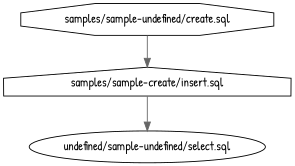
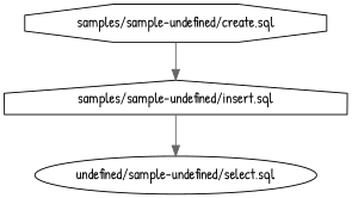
  digraph {
    fontname="Patrick Hand"
    node [fontname="Patrick Hand" type=query]
    edge [color=gray40 fontname="Patrick Hand"]
    n1 [label="samples/sample-undefined/create.sql" shape=octagon]
-   n2 [label="samples/sample-create/insert.sql" shape=house]
+   n2 [label="samples/sample-undefined/insert.sql" shape=house]
    n3 [label="undefined/sample-undefined/select.sql" shape=ellipse]
    n1 -> n2
    n2 -> n3
  }
